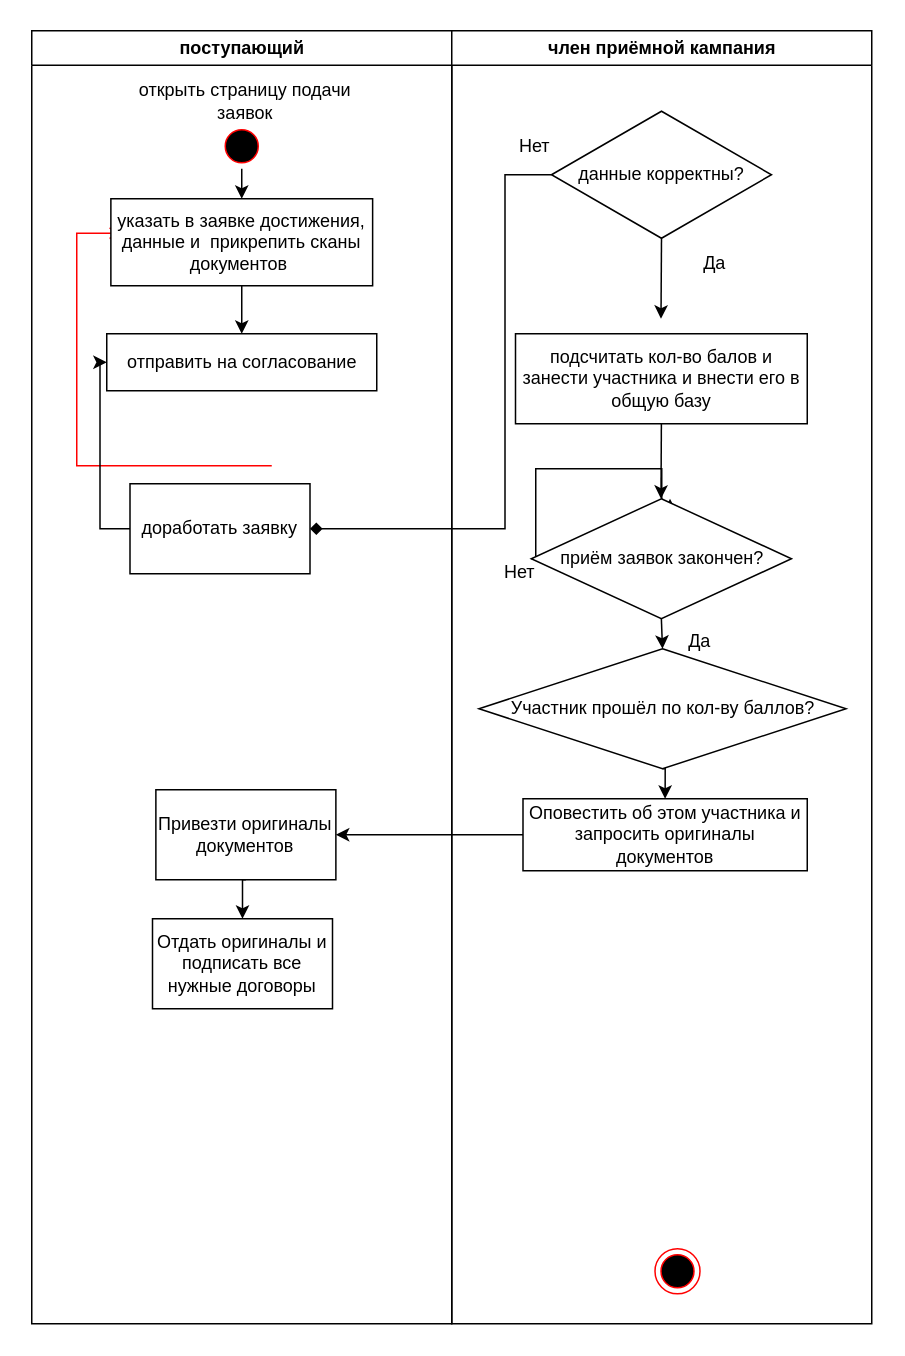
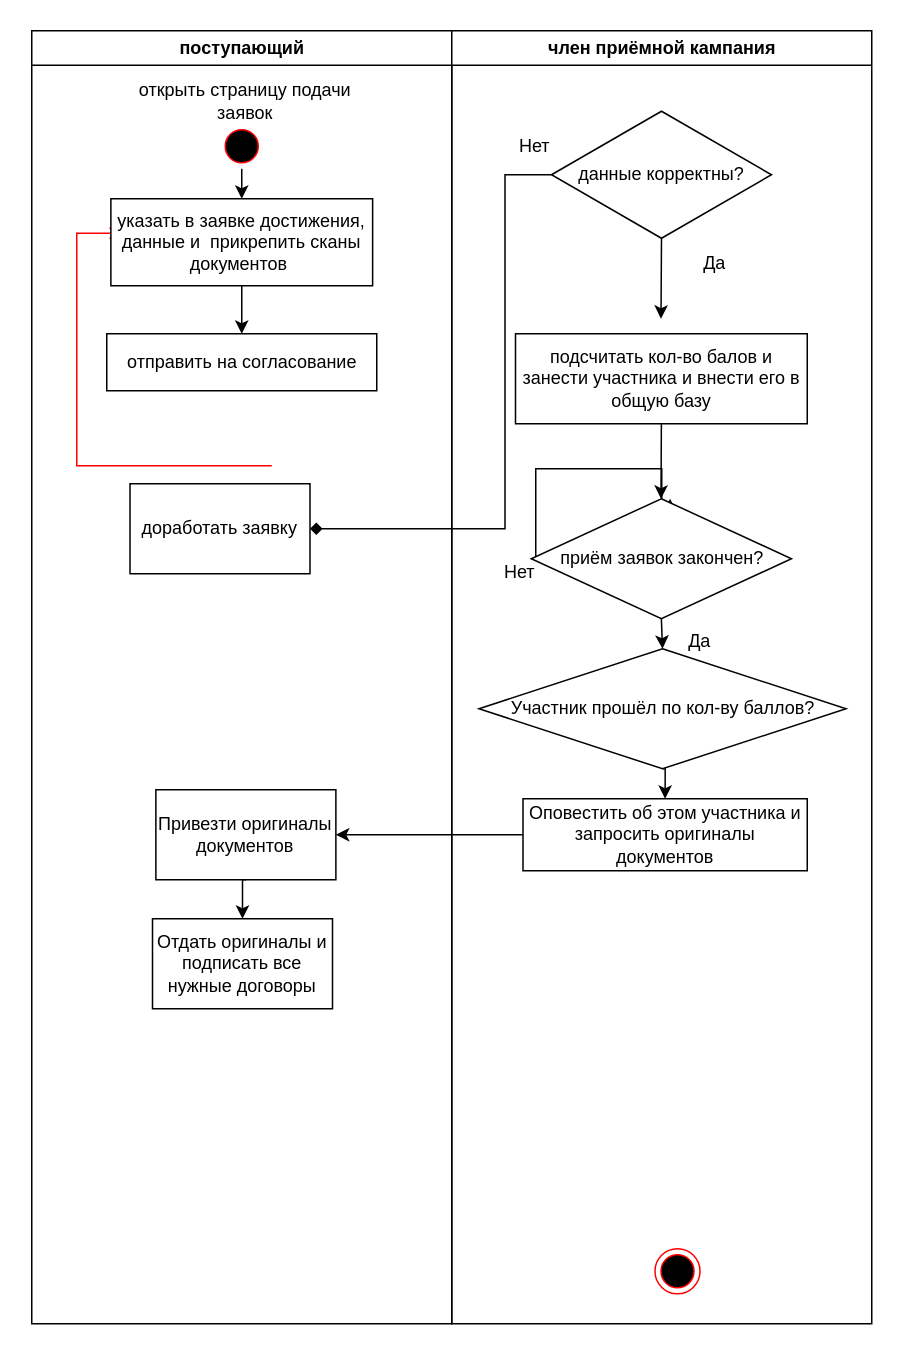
  <mxCell id="0" />
  <mxCell id="1" parent="0" />
  <mxCell id="2" value="поступающий" style="swimlane;whiteSpace=wrap" parent="1" vertex="1"><mxGeometry x="20.5" y="20" width="280" height="862" as="geometry" /></mxCell>
  <mxCell id="3" style="edgeStyle=orthogonalEdgeStyle;rounded=0;orthogonalLoop=1;jettySize=auto;html=1;exitX=0.5;exitY=1;exitDx=0;exitDy=0;" edge="1" parent="2" source="4" target="7"><mxGeometry relative="1" as="geometry" /></mxCell>
  <mxCell id="4" value="" style="ellipse;shape=startState;fillColor=#000000;strokeColor=#ff0000;" parent="2" vertex="1"><mxGeometry x="125" y="62" width="30" height="30" as="geometry" /></mxCell>
  <mxCell id="5" value="" style="edgeStyle=elbowEdgeStyle;elbow=horizontal;strokeColor=#FF0000;endArrow=open;endFill=1;rounded=0" parent="2" edge="1"><mxGeometry width="100" height="100" relative="1" as="geometry"><mxPoint x="160" y="290" as="sourcePoint" /><mxPoint x="60" y="135" as="targetPoint" /><Array as="points"><mxPoint x="30" y="250" /></Array></mxGeometry></mxCell>
  <mxCell id="6" style="edgeStyle=orthogonalEdgeStyle;rounded=0;orthogonalLoop=1;jettySize=auto;html=1;exitX=0.5;exitY=1;exitDx=0;exitDy=0;entryX=0.5;entryY=0;entryDx=0;entryDy=0;" edge="1" parent="2" source="7" target="9"><mxGeometry relative="1" as="geometry" /></mxCell>
  <mxCell id="7" value="указать в заявке достижения,&lt;br&gt;данные и&amp;nbsp; прикрепить сканы документов&amp;nbsp;" style="rounded=0;whiteSpace=wrap;html=1;" vertex="1" parent="2"><mxGeometry x="52.75" y="112" width="174.5" height="58" as="geometry" /></mxCell>
  <mxCell id="8" value="открыть страницу подачи заявок" style="text;html=1;strokeColor=none;fillColor=none;align=center;verticalAlign=middle;whiteSpace=wrap;rounded=0;" vertex="1" parent="2"><mxGeometry x="52.75" y="32" width="180" height="30" as="geometry" /></mxCell>
  <mxCell id="9" value="отправить на согласование" style="rounded=0;whiteSpace=wrap;html=1;" vertex="1" parent="2"><mxGeometry x="50" y="202" width="180" height="38" as="geometry" /></mxCell>
- <mxCell id="10" style="edgeStyle=orthogonalEdgeStyle;rounded=0;orthogonalLoop=1;jettySize=auto;html=1;exitX=0;exitY=0.5;exitDx=0;exitDy=0;entryX=0;entryY=0.5;entryDx=0;entryDy=0;" edge="1" parent="2" source="11" target="9"><mxGeometry relative="1" as="geometry" /></mxCell>
  <mxCell id="11" value="доработать заявку" style="rounded=0;whiteSpace=wrap;html=1;" vertex="1" parent="2"><mxGeometry x="65.5" y="302" width="120" height="60" as="geometry" /></mxCell>
  <mxCell id="12" style="edgeStyle=orthogonalEdgeStyle;rounded=0;orthogonalLoop=1;jettySize=auto;html=1;exitX=0.5;exitY=1;exitDx=0;exitDy=0;entryX=0.5;entryY=0;entryDx=0;entryDy=0;" edge="1" parent="2" source="13" target="14"><mxGeometry relative="1" as="geometry" /></mxCell>
  <mxCell id="13" value="Привезти оригиналы документов" style="rounded=0;whiteSpace=wrap;html=1;" vertex="1" parent="2"><mxGeometry x="82.75" y="506" width="120" height="60" as="geometry" /></mxCell>
  <mxCell id="14" value="Отдать оригиналы и подписать все нужные договоры" style="rounded=0;whiteSpace=wrap;html=1;" vertex="1" parent="2"><mxGeometry x="80.5" y="592" width="120" height="60" as="geometry" /></mxCell>
  <mxCell id="15" value="член приёмной кампания" style="swimlane;whiteSpace=wrap;startSize=23;" parent="1" vertex="1"><mxGeometry x="300.5" y="20" width="280" height="862" as="geometry" /></mxCell>
  <mxCell id="16" value="" style="ellipse;shape=endState;fillColor=#000000;strokeColor=#ff0000" parent="15" vertex="1"><mxGeometry x="135.5" y="812" width="30" height="30" as="geometry" /></mxCell>
  <mxCell id="17" value="данные корректны?" style="html=1;whiteSpace=wrap;aspect=fixed;shape=isoRectangle;" vertex="1" parent="15"><mxGeometry x="66.5" y="52" width="146.67" height="88" as="geometry" /></mxCell>
  <mxCell id="18" value="Нет" style="text;html=1;strokeColor=none;fillColor=none;align=center;verticalAlign=middle;whiteSpace=wrap;rounded=0;" vertex="1" parent="15"><mxGeometry x="25.5" y="62" width="60" height="30" as="geometry" /></mxCell>
  <mxCell id="19" value="Да" style="text;html=1;strokeColor=none;fillColor=none;align=center;verticalAlign=middle;whiteSpace=wrap;rounded=0;" vertex="1" parent="15"><mxGeometry x="145.5" y="140" width="60" height="30" as="geometry" /></mxCell>
  <mxCell id="20" value="подсчитать кол-во балов и занести участника и внести его в общую базу" style="rounded=0;whiteSpace=wrap;html=1;" vertex="1" parent="15"><mxGeometry x="42.5" y="202" width="194.5" height="60" as="geometry" /></mxCell>
  <mxCell id="21" style="edgeStyle=orthogonalEdgeStyle;rounded=0;orthogonalLoop=1;jettySize=auto;html=1;exitX=0;exitY=0.5;exitDx=0;exitDy=0;" edge="1" parent="15" source="23"><mxGeometry relative="1" as="geometry"><mxPoint x="145.5" y="312" as="targetPoint" /><Array as="points"><mxPoint x="56" y="352" /><mxPoint x="56" y="292" /><mxPoint x="140" y="292" /><mxPoint x="140" y="332" /><mxPoint x="146" y="332" /></Array></mxGeometry></mxCell>
  <mxCell id="22" style="edgeStyle=orthogonalEdgeStyle;rounded=0;orthogonalLoop=1;jettySize=auto;html=1;exitX=0.5;exitY=1;exitDx=0;exitDy=0;entryX=0.5;entryY=0;entryDx=0;entryDy=0;" edge="1" parent="15" source="23" target="26"><mxGeometry relative="1" as="geometry" /></mxCell>
  <mxCell id="23" value="приём заявок закончен?" style="rhombus;whiteSpace=wrap;html=1;" vertex="1" parent="15"><mxGeometry x="53" y="312" width="173.5" height="80" as="geometry" /></mxCell>
  <mxCell id="24" value="Нет" style="text;html=1;strokeColor=none;fillColor=none;align=center;verticalAlign=middle;whiteSpace=wrap;rounded=0;" vertex="1" parent="15"><mxGeometry x="15.5" y="346" width="60" height="30" as="geometry" /></mxCell>
  <mxCell id="25" style="edgeStyle=orthogonalEdgeStyle;rounded=0;orthogonalLoop=1;jettySize=auto;html=1;exitX=0.5;exitY=1;exitDx=0;exitDy=0;entryX=0.5;entryY=0;entryDx=0;entryDy=0;" edge="1" parent="15" source="26" target="28"><mxGeometry relative="1" as="geometry" /></mxCell>
  <mxCell id="26" value="Участник прошёл по кол-ву баллов?" style="rhombus;whiteSpace=wrap;html=1;" vertex="1" parent="15"><mxGeometry x="18.13" y="412" width="244.75" height="80" as="geometry" /></mxCell>
  <mxCell id="27" value="Да" style="text;html=1;strokeColor=none;fillColor=none;align=center;verticalAlign=middle;whiteSpace=wrap;rounded=0;" vertex="1" parent="15"><mxGeometry x="135.5" y="392" width="60" height="30" as="geometry" /></mxCell>
  <mxCell id="28" value="Оповестить об этом участника и запросить оригиналы документов" style="rounded=0;whiteSpace=wrap;html=1;" vertex="1" parent="15"><mxGeometry x="47.5" y="512" width="189.5" height="48" as="geometry" /></mxCell>
  <mxCell id="29" value="" style="endArrow=classic;html=1;rounded=0;exitX=0.5;exitY=0.982;exitDx=0;exitDy=0;exitPerimeter=0;" edge="1" parent="1" source="17"><mxGeometry width="50" height="50" relative="1" as="geometry"><mxPoint x="496" y="292" as="sourcePoint" /><mxPoint x="440" y="212" as="targetPoint" /></mxGeometry></mxCell>
  <mxCell id="30" value="" style="edgeStyle=orthogonalEdgeStyle;rounded=0;orthogonalLoop=1;jettySize=auto;html=1;entryX=1;entryY=0.5;entryDx=0;entryDy=0;endArrow=diamond;" edge="1" parent="1" source="17" target="11"><mxGeometry relative="1" as="geometry"><Array as="points"><mxPoint x="336" y="116" /><mxPoint x="336" y="352" /></Array></mxGeometry></mxCell>
  <mxCell id="31" value="" style="endArrow=classic;html=1;rounded=0;exitX=0.5;exitY=1;exitDx=0;exitDy=0;" edge="1" parent="1" source="20"><mxGeometry width="50" height="50" relative="1" as="geometry"><mxPoint x="496" y="382" as="sourcePoint" /><mxPoint x="440" y="332" as="targetPoint" /></mxGeometry></mxCell>
  <mxCell id="32" style="edgeStyle=orthogonalEdgeStyle;rounded=0;orthogonalLoop=1;jettySize=auto;html=1;exitX=0;exitY=0.5;exitDx=0;exitDy=0;" edge="1" parent="1" source="28" target="13"><mxGeometry relative="1" as="geometry" /></mxCell>
